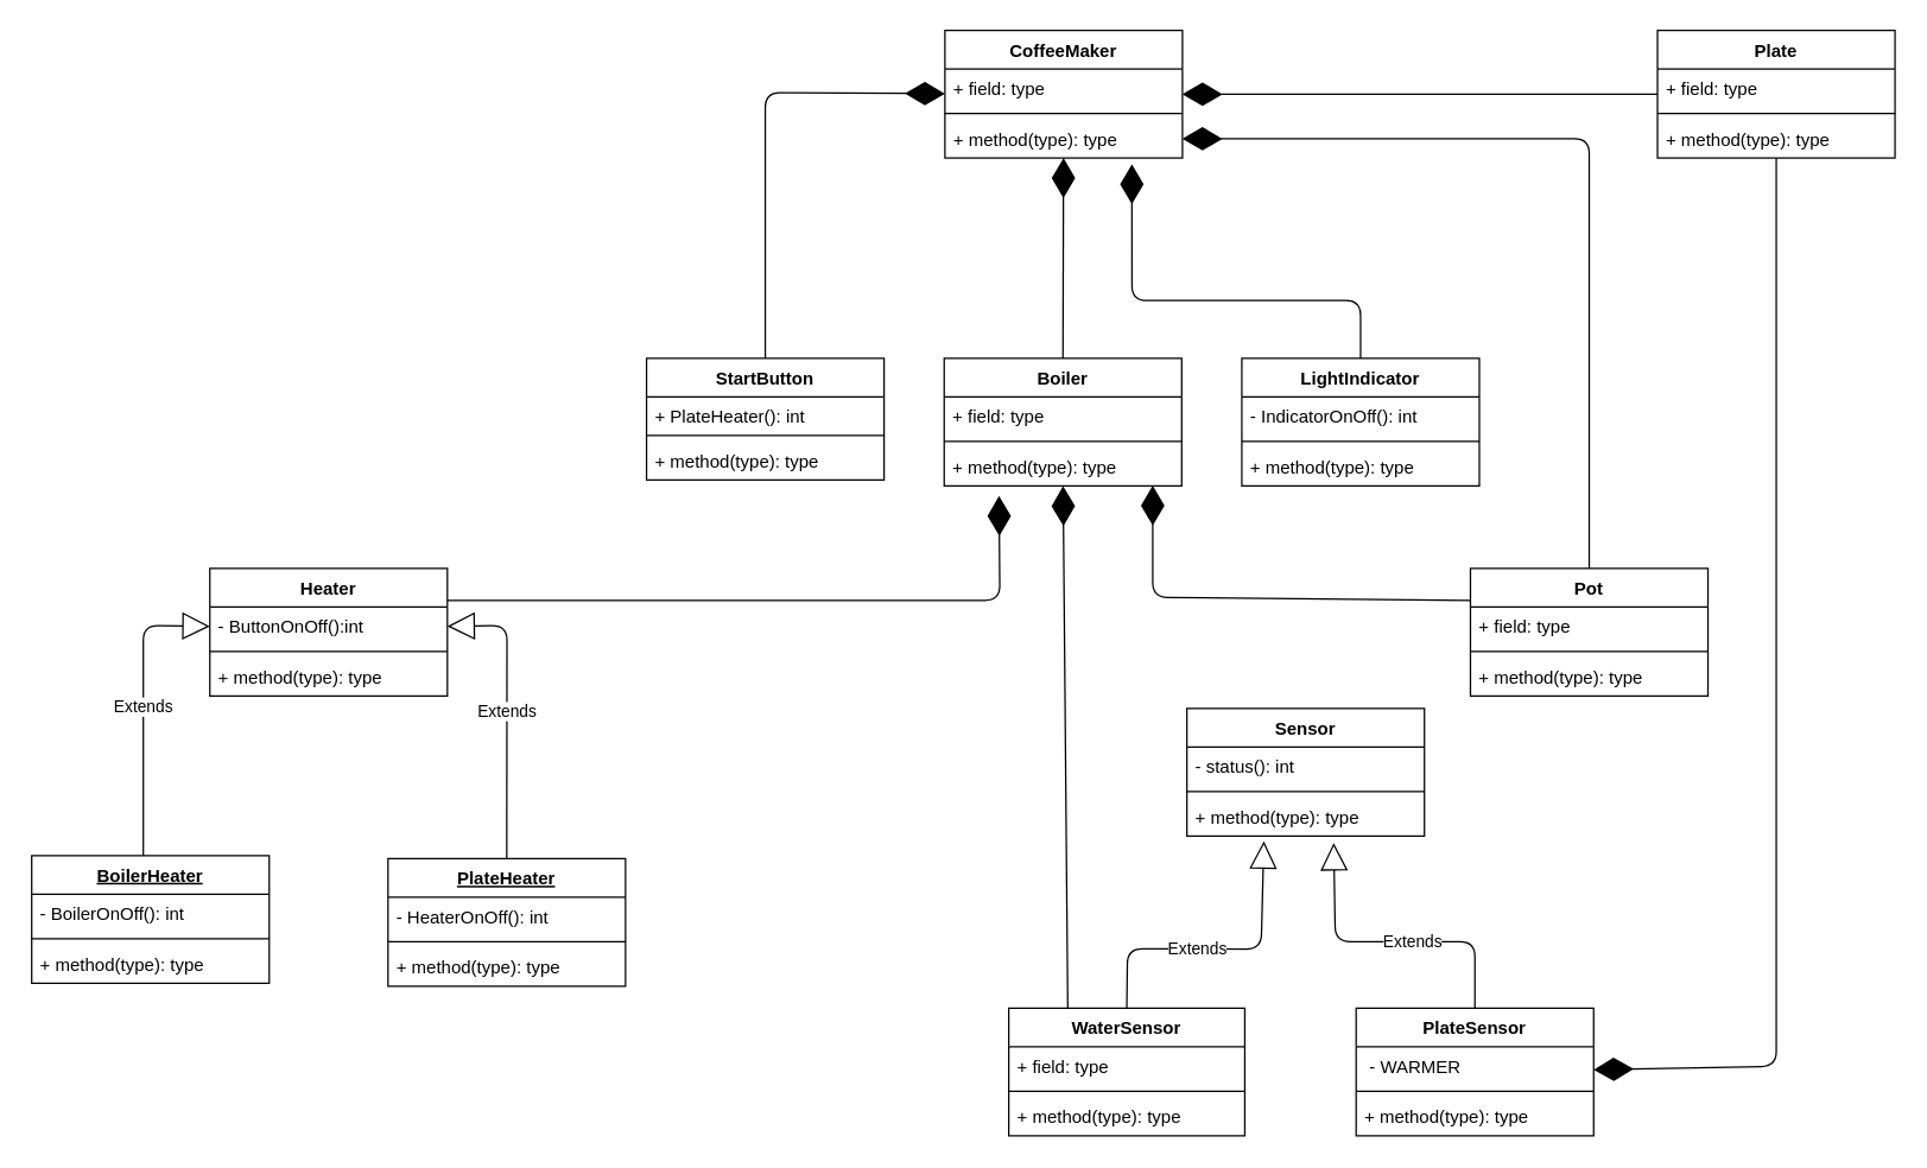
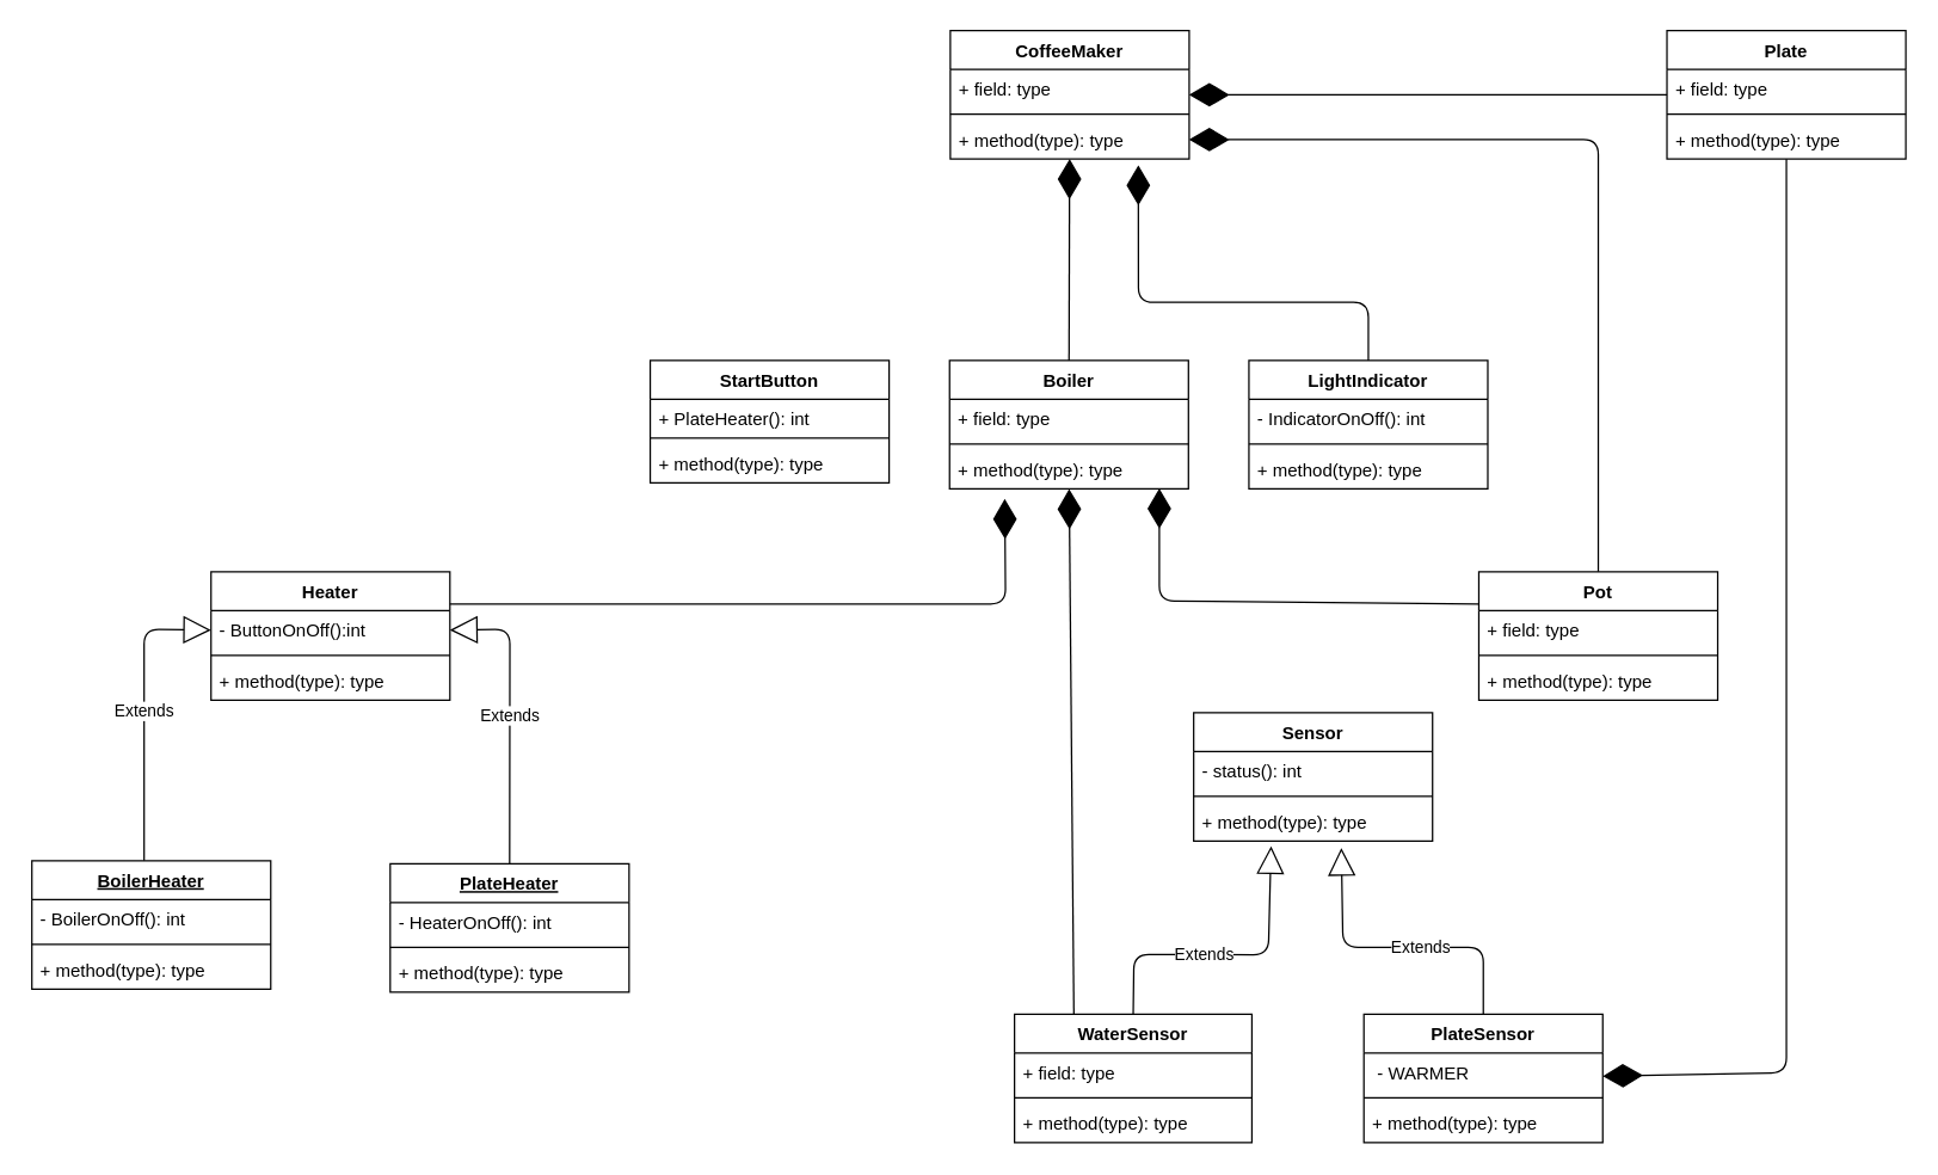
  <mxCell id="0" />
  <mxCell id="1" parent="0" />
  <mxCell id="2" value="CoffeeMaker" style="swimlane;fontStyle=1;align=center;verticalAlign=top;childLayout=stackLayout;horizontal=1;startSize=26;horizontalStack=0;resizeParent=1;resizeParentMax=0;resizeLast=0;collapsible=1;marginBottom=0;" parent="1" vertex="1"><mxGeometry x="636" y="20" width="160" height="86" as="geometry" /></mxCell>
  <mxCell id="3" value="+ field: type" style="text;strokeColor=none;fillColor=none;align=left;verticalAlign=top;spacingLeft=4;spacingRight=4;overflow=hidden;rotatable=0;points=[[0,0.5],[1,0.5]];portConstraint=eastwest;" parent="2" vertex="1"><mxGeometry y="26" width="160" height="26" as="geometry" /></mxCell>
  <mxCell id="4" value="" style="line;strokeWidth=1;fillColor=none;align=left;verticalAlign=middle;spacingTop=-1;spacingLeft=3;spacingRight=3;rotatable=0;labelPosition=right;points=[];portConstraint=eastwest;" parent="2" vertex="1"><mxGeometry y="52" width="160" height="8" as="geometry" /></mxCell>
  <mxCell id="5" value="+ method(type): type" style="text;strokeColor=none;fillColor=none;align=left;verticalAlign=top;spacingLeft=4;spacingRight=4;overflow=hidden;rotatable=0;points=[[0,0.5],[1,0.5]];portConstraint=eastwest;" parent="2" vertex="1"><mxGeometry y="60" width="160" height="26" as="geometry" /></mxCell>
  <mxCell id="6" value="Plate" style="swimlane;fontStyle=1;align=center;verticalAlign=top;childLayout=stackLayout;horizontal=1;startSize=26;horizontalStack=0;resizeParent=1;resizeParentMax=0;resizeLast=0;collapsible=1;marginBottom=0;" parent="1" vertex="1"><mxGeometry x="1116" y="20" width="160" height="86" as="geometry" /></mxCell>
  <mxCell id="7" value="+ field: type" style="text;strokeColor=none;fillColor=none;align=left;verticalAlign=top;spacingLeft=4;spacingRight=4;overflow=hidden;rotatable=0;points=[[0,0.5],[1,0.5]];portConstraint=eastwest;" parent="6" vertex="1"><mxGeometry y="26" width="160" height="26" as="geometry" /></mxCell>
  <mxCell id="8" value="" style="line;strokeWidth=1;fillColor=none;align=left;verticalAlign=middle;spacingTop=-1;spacingLeft=3;spacingRight=3;rotatable=0;labelPosition=right;points=[];portConstraint=eastwest;" parent="6" vertex="1"><mxGeometry y="52" width="160" height="8" as="geometry" /></mxCell>
  <mxCell id="9" value="+ method(type): type" style="text;strokeColor=none;fillColor=none;align=left;verticalAlign=top;spacingLeft=4;spacingRight=4;overflow=hidden;rotatable=0;points=[[0,0.5],[1,0.5]];portConstraint=eastwest;" parent="6" vertex="1"><mxGeometry y="60" width="160" height="26" as="geometry" /></mxCell>
  <mxCell id="10" value="Pot" style="swimlane;fontStyle=1;align=center;verticalAlign=top;childLayout=stackLayout;horizontal=1;startSize=26;horizontalStack=0;resizeParent=1;resizeParentMax=0;resizeLast=0;collapsible=1;marginBottom=0;" parent="1" vertex="1"><mxGeometry x="990" y="382.5" width="160" height="86" as="geometry" /></mxCell>
  <mxCell id="11" value="+ field: type" style="text;strokeColor=none;fillColor=none;align=left;verticalAlign=top;spacingLeft=4;spacingRight=4;overflow=hidden;rotatable=0;points=[[0,0.5],[1,0.5]];portConstraint=eastwest;" parent="10" vertex="1"><mxGeometry y="26" width="160" height="26" as="geometry" /></mxCell>
  <mxCell id="12" value="" style="line;strokeWidth=1;fillColor=none;align=left;verticalAlign=middle;spacingTop=-1;spacingLeft=3;spacingRight=3;rotatable=0;labelPosition=right;points=[];portConstraint=eastwest;" parent="10" vertex="1"><mxGeometry y="52" width="160" height="8" as="geometry" /></mxCell>
  <mxCell id="13" value="+ method(type): type" style="text;strokeColor=none;fillColor=none;align=left;verticalAlign=top;spacingLeft=4;spacingRight=4;overflow=hidden;rotatable=0;points=[[0,0.5],[1,0.5]];portConstraint=eastwest;" parent="10" vertex="1"><mxGeometry y="60" width="160" height="26" as="geometry" /></mxCell>
  <mxCell id="14" value="Heater" style="swimlane;fontStyle=1;align=center;verticalAlign=top;childLayout=stackLayout;horizontal=1;startSize=26;horizontalStack=0;resizeParent=1;resizeParentMax=0;resizeLast=0;collapsible=1;marginBottom=0;" parent="1" vertex="1"><mxGeometry x="140.833" y="382.5" width="160" height="86" as="geometry" /></mxCell>
  <mxCell id="15" value="- ButtonOnOff():int" style="text;strokeColor=none;fillColor=none;align=left;verticalAlign=top;spacingLeft=4;spacingRight=4;overflow=hidden;rotatable=0;points=[[0,0.5],[1,0.5]];portConstraint=eastwest;" parent="14" vertex="1"><mxGeometry y="26" width="160" height="26" as="geometry" /></mxCell>
  <mxCell id="16" value="" style="line;strokeWidth=1;fillColor=none;align=left;verticalAlign=middle;spacingTop=-1;spacingLeft=3;spacingRight=3;rotatable=0;labelPosition=right;points=[];portConstraint=eastwest;" parent="14" vertex="1"><mxGeometry y="52" width="160" height="8" as="geometry" /></mxCell>
  <mxCell id="17" value="+ method(type): type" style="text;strokeColor=none;fillColor=none;align=left;verticalAlign=top;spacingLeft=4;spacingRight=4;overflow=hidden;rotatable=0;points=[[0,0.5],[1,0.5]];portConstraint=eastwest;" parent="14" vertex="1"><mxGeometry y="60" width="160" height="26" as="geometry" /></mxCell>
  <mxCell id="18" value="StartButton" style="swimlane;fontStyle=1;align=center;verticalAlign=top;childLayout=stackLayout;horizontal=1;startSize=26;horizontalStack=0;resizeParent=1;resizeParentMax=0;resizeLast=0;collapsible=1;marginBottom=0;" parent="1" vertex="1"><mxGeometry x="435" y="241" width="160" height="82" as="geometry" /></mxCell>
  <mxCell id="19" value="+ PlateHeater(): int" style="text;strokeColor=none;fillColor=none;align=left;verticalAlign=top;spacingLeft=4;spacingRight=4;overflow=hidden;rotatable=0;points=[[0,0.5],[1,0.5]];portConstraint=eastwest;" parent="18" vertex="1"><mxGeometry y="26" width="160" height="22" as="geometry" /></mxCell>
  <mxCell id="20" value="" style="line;strokeWidth=1;fillColor=none;align=left;verticalAlign=middle;spacingTop=-1;spacingLeft=3;spacingRight=3;rotatable=0;labelPosition=right;points=[];portConstraint=eastwest;" parent="18" vertex="1"><mxGeometry y="48" width="160" height="8" as="geometry" /></mxCell>
  <mxCell id="21" value="+ method(type): type" style="text;strokeColor=none;fillColor=none;align=left;verticalAlign=top;spacingLeft=4;spacingRight=4;overflow=hidden;rotatable=0;points=[[0,0.5],[1,0.5]];portConstraint=eastwest;" parent="18" vertex="1"><mxGeometry y="56" width="160" height="26" as="geometry" /></mxCell>
  <mxCell id="22" value="LightIndicator" style="swimlane;fontStyle=1;align=center;verticalAlign=top;childLayout=stackLayout;horizontal=1;startSize=26;horizontalStack=0;resizeParent=1;resizeParentMax=0;resizeLast=0;collapsible=1;marginBottom=0;" parent="1" vertex="1"><mxGeometry x="836" y="241" width="160" height="86" as="geometry" /></mxCell>
  <mxCell id="23" value="- IndicatorOnOff(): int" style="text;strokeColor=none;fillColor=none;align=left;verticalAlign=top;spacingLeft=4;spacingRight=4;overflow=hidden;rotatable=0;points=[[0,0.5],[1,0.5]];portConstraint=eastwest;" parent="22" vertex="1"><mxGeometry y="26" width="160" height="26" as="geometry" /></mxCell>
  <mxCell id="24" value="" style="line;strokeWidth=1;fillColor=none;align=left;verticalAlign=middle;spacingTop=-1;spacingLeft=3;spacingRight=3;rotatable=0;labelPosition=right;points=[];portConstraint=eastwest;" parent="22" vertex="1"><mxGeometry y="52" width="160" height="8" as="geometry" /></mxCell>
  <mxCell id="25" value="+ method(type): type" style="text;strokeColor=none;fillColor=none;align=left;verticalAlign=top;spacingLeft=4;spacingRight=4;overflow=hidden;rotatable=0;points=[[0,0.5],[1,0.5]];portConstraint=eastwest;" parent="22" vertex="1"><mxGeometry y="60" width="160" height="26" as="geometry" /></mxCell>
  <mxCell id="26" value="BoilerHeater" style="swimlane;fontStyle=5;align=center;verticalAlign=top;childLayout=stackLayout;horizontal=1;startSize=26;horizontalStack=0;resizeParent=1;resizeParentMax=0;resizeLast=0;collapsible=1;marginBottom=0;" parent="1" vertex="1"><mxGeometry x="20.833" y="576" width="160" height="86" as="geometry" /></mxCell>
  <mxCell id="27" value="- BoilerOnOff(): int" style="text;strokeColor=none;fillColor=none;align=left;verticalAlign=top;spacingLeft=4;spacingRight=4;overflow=hidden;rotatable=0;points=[[0,0.5],[1,0.5]];portConstraint=eastwest;" parent="26" vertex="1"><mxGeometry y="26" width="160" height="26" as="geometry" /></mxCell>
  <mxCell id="28" value="" style="line;strokeWidth=1;fillColor=none;align=left;verticalAlign=middle;spacingTop=-1;spacingLeft=3;spacingRight=3;rotatable=0;labelPosition=right;points=[];portConstraint=eastwest;" parent="26" vertex="1"><mxGeometry y="52" width="160" height="8" as="geometry" /></mxCell>
  <mxCell id="29" value="+ method(type): type" style="text;strokeColor=none;fillColor=none;align=left;verticalAlign=top;spacingLeft=4;spacingRight=4;overflow=hidden;rotatable=0;points=[[0,0.5],[1,0.5]];portConstraint=eastwest;" parent="26" vertex="1"><mxGeometry y="60" width="160" height="26" as="geometry" /></mxCell>
  <mxCell id="30" value="PlateHeater" style="swimlane;fontStyle=5;align=center;verticalAlign=top;childLayout=stackLayout;horizontal=1;startSize=26;horizontalStack=0;resizeParent=1;resizeParentMax=0;resizeLast=0;collapsible=1;marginBottom=0;" parent="1" vertex="1"><mxGeometry x="260.833" y="578" width="160" height="86" as="geometry" /></mxCell>
  <mxCell id="31" value="- HeaterOnOff(): int" style="text;strokeColor=none;fillColor=none;align=left;verticalAlign=top;spacingLeft=4;spacingRight=4;overflow=hidden;rotatable=0;points=[[0,0.5],[1,0.5]];portConstraint=eastwest;" parent="30" vertex="1"><mxGeometry y="26" width="160" height="26" as="geometry" /></mxCell>
  <mxCell id="32" value="" style="line;strokeWidth=1;fillColor=none;align=left;verticalAlign=middle;spacingTop=-1;spacingLeft=3;spacingRight=3;rotatable=0;labelPosition=right;points=[];portConstraint=eastwest;" parent="30" vertex="1"><mxGeometry y="52" width="160" height="8" as="geometry" /></mxCell>
  <mxCell id="33" value="+ method(type): type" style="text;strokeColor=none;fillColor=none;align=left;verticalAlign=top;spacingLeft=4;spacingRight=4;overflow=hidden;rotatable=0;points=[[0,0.5],[1,0.5]];portConstraint=eastwest;" parent="30" vertex="1"><mxGeometry y="60" width="160" height="26" as="geometry" /></mxCell>
  <mxCell id="34" value="Extends" style="endArrow=block;endSize=16;endFill=0;html=1;exitX=0.5;exitY=0;exitDx=0;exitDy=0;entryX=1;entryY=0.5;entryDx=0;entryDy=0;" parent="1" source="30" edge="1" target="15"><mxGeometry width="160" relative="1" as="geometry"><mxPoint x="21" y="689" as="sourcePoint" /><mxPoint x="216" y="502" as="targetPoint" /><Array as="points"><mxPoint x="341" y="421" /></Array></mxGeometry></mxCell>
  <mxCell id="35" value="Extends" style="endArrow=block;endSize=16;endFill=0;html=1;entryX=0;entryY=0.5;entryDx=0;entryDy=0;" parent="1" target="15" edge="1"><mxGeometry width="160" relative="1" as="geometry"><mxPoint x="96" y="576" as="sourcePoint" /><mxPoint x="116" y="456" as="targetPoint" /><Array as="points"><mxPoint x="96" y="421" /></Array></mxGeometry></mxCell>
  <mxCell id="36" value="" style="endArrow=diamondThin;endFill=1;endSize=24;html=1;" parent="1" source="6" target="2" edge="1"><mxGeometry width="160" relative="1" as="geometry"><mxPoint x="1232" y="682" as="sourcePoint" /><mxPoint x="1392" y="682" as="targetPoint" /></mxGeometry></mxCell>
  <mxCell id="37" value="" style="endArrow=diamondThin;endFill=1;endSize=24;html=1;exitX=0.5;exitY=0;exitDx=0;exitDy=0;" parent="1" source="56" target="2" edge="1"><mxGeometry width="160" relative="1" as="geometry"><mxPoint x="1156" y="732" as="sourcePoint" /><mxPoint x="1316" y="732" as="targetPoint" /></mxGeometry></mxCell>
  <mxCell id="38" value="" style="endArrow=diamondThin;endFill=1;endSize=24;html=1;entryX=0.231;entryY=1.258;entryDx=0;entryDy=0;entryPerimeter=0;exitX=1;exitY=0.25;exitDx=0;exitDy=0;" parent="1" target="59" edge="1" source="14"><mxGeometry width="160" relative="1" as="geometry"><mxPoint x="395" y="512" as="sourcePoint" /><mxPoint x="555" y="512" as="targetPoint" /><Array as="points"><mxPoint x="673" y="404" /></Array></mxGeometry></mxCell>
  <mxCell id="39" value="" style="endArrow=diamondThin;endFill=1;endSize=24;html=1;exitX=0.5;exitY=0;exitDx=0;exitDy=0;entryX=0.787;entryY=1.161;entryDx=0;entryDy=0;entryPerimeter=0;" parent="1" source="22" target="5" edge="1"><mxGeometry width="160" relative="1" as="geometry"><mxPoint x="1026" y="402" as="sourcePoint" /><mxPoint x="1186" y="402" as="targetPoint" /><Array as="points"><mxPoint x="916" y="202" /><mxPoint x="762" y="202" /></Array></mxGeometry></mxCell>
- <mxCell id="40" value="" style="endArrow=diamondThin;endFill=1;endSize=24;html=1;exitX=0.5;exitY=0;exitDx=0;exitDy=0;" parent="1" source="18" target="2" edge="1"><mxGeometry width="160" relative="1" as="geometry"><mxPoint x="826" y="412" as="sourcePoint" /><mxPoint x="686" y="142" as="targetPoint" /><Array as="points"><mxPoint x="515" y="62" /></Array></mxGeometry></mxCell>
  <mxCell id="41" value="Sensor&#10;" style="swimlane;fontStyle=1;align=center;verticalAlign=top;childLayout=stackLayout;horizontal=1;startSize=26;horizontalStack=0;resizeParent=1;resizeParentMax=0;resizeLast=0;collapsible=1;marginBottom=0;" parent="1" vertex="1"><mxGeometry x="799" y="476.824" width="160" height="86" as="geometry" /></mxCell>
  <mxCell id="42" value="- status(): int" style="text;strokeColor=none;fillColor=none;align=left;verticalAlign=top;spacingLeft=4;spacingRight=4;overflow=hidden;rotatable=0;points=[[0,0.5],[1,0.5]];portConstraint=eastwest;" parent="41" vertex="1"><mxGeometry y="26" width="160" height="26" as="geometry" /></mxCell>
  <mxCell id="43" value="" style="line;strokeWidth=1;fillColor=none;align=left;verticalAlign=middle;spacingTop=-1;spacingLeft=3;spacingRight=3;rotatable=0;labelPosition=right;points=[];portConstraint=eastwest;" parent="41" vertex="1"><mxGeometry y="52" width="160" height="8" as="geometry" /></mxCell>
  <mxCell id="44" value="+ method(type): type" style="text;strokeColor=none;fillColor=none;align=left;verticalAlign=top;spacingLeft=4;spacingRight=4;overflow=hidden;rotatable=0;points=[[0,0.5],[1,0.5]];portConstraint=eastwest;" parent="41" vertex="1"><mxGeometry y="60" width="160" height="26" as="geometry" /></mxCell>
  <mxCell id="45" value="PlateSensor&#10;" style="swimlane;fontStyle=1;align=center;verticalAlign=top;childLayout=stackLayout;horizontal=1;startSize=26;horizontalStack=0;resizeParent=1;resizeParentMax=0;resizeLast=0;collapsible=1;marginBottom=0;" parent="1" vertex="1"><mxGeometry x="913" y="678.824" width="160" height="86" as="geometry" /></mxCell>
  <mxCell id="46" value=" - WARMER" style="text;strokeColor=none;fillColor=none;align=left;verticalAlign=top;spacingLeft=4;spacingRight=4;overflow=hidden;rotatable=0;points=[[0,0.5],[1,0.5]];portConstraint=eastwest;" parent="45" vertex="1"><mxGeometry y="26" width="160" height="26" as="geometry" /></mxCell>
  <mxCell id="47" value="" style="line;strokeWidth=1;fillColor=none;align=left;verticalAlign=middle;spacingTop=-1;spacingLeft=3;spacingRight=3;rotatable=0;labelPosition=right;points=[];portConstraint=eastwest;" parent="45" vertex="1"><mxGeometry y="52" width="160" height="8" as="geometry" /></mxCell>
  <mxCell id="48" value="+ method(type): type" style="text;strokeColor=none;fillColor=none;align=left;verticalAlign=top;spacingLeft=4;spacingRight=4;overflow=hidden;rotatable=0;points=[[0,0.5],[1,0.5]];portConstraint=eastwest;" parent="45" vertex="1"><mxGeometry y="60" width="160" height="26" as="geometry" /></mxCell>
  <mxCell id="49" value="WaterSensor&#10;" style="swimlane;fontStyle=1;align=center;verticalAlign=top;childLayout=stackLayout;horizontal=1;startSize=26;horizontalStack=0;resizeParent=1;resizeParentMax=0;resizeLast=0;collapsible=1;marginBottom=0;" parent="1" vertex="1"><mxGeometry x="679" y="678.824" width="159" height="86" as="geometry" /></mxCell>
  <mxCell id="50" value="+ field: type" style="text;strokeColor=none;fillColor=none;align=left;verticalAlign=top;spacingLeft=4;spacingRight=4;overflow=hidden;rotatable=0;points=[[0,0.5],[1,0.5]];portConstraint=eastwest;" parent="49" vertex="1"><mxGeometry y="26" width="159" height="26" as="geometry" /></mxCell>
  <mxCell id="51" value="" style="line;strokeWidth=1;fillColor=none;align=left;verticalAlign=middle;spacingTop=-1;spacingLeft=3;spacingRight=3;rotatable=0;labelPosition=right;points=[];portConstraint=eastwest;" parent="49" vertex="1"><mxGeometry y="52" width="159" height="8" as="geometry" /></mxCell>
  <mxCell id="52" value="+ method(type): type" style="text;strokeColor=none;fillColor=none;align=left;verticalAlign=top;spacingLeft=4;spacingRight=4;overflow=hidden;rotatable=0;points=[[0,0.5],[1,0.5]];portConstraint=eastwest;" parent="49" vertex="1"><mxGeometry y="60" width="159" height="26" as="geometry" /></mxCell>
  <mxCell id="53" value="Extends" style="endArrow=block;endSize=16;endFill=0;html=1;exitX=0.5;exitY=0;exitDx=0;exitDy=0;entryX=0.324;entryY=1.133;entryDx=0;entryDy=0;entryPerimeter=0;" parent="1" source="49" target="44" edge="1"><mxGeometry x="-0.142" width="160" relative="1" as="geometry"><mxPoint x="709" y="618.824" as="sourcePoint" /><mxPoint x="879" y="598.824" as="targetPoint" /><Array as="points"><mxPoint x="759" y="638.824" /><mxPoint x="849" y="639" /></Array><mxPoint as="offset" /></mxGeometry></mxCell>
  <mxCell id="54" value="Extends" style="endArrow=block;endSize=16;endFill=0;html=1;entryX=0.618;entryY=1.179;entryDx=0;entryDy=0;entryPerimeter=0;exitX=0.5;exitY=0;exitDx=0;exitDy=0;" parent="1" source="45" target="44" edge="1"><mxGeometry x="-0.15" width="160" relative="1" as="geometry"><mxPoint x="639" y="578.824" as="sourcePoint" /><mxPoint x="799" y="578.824" as="targetPoint" /><Array as="points"><mxPoint x="993" y="634" /><mxPoint x="899" y="634" /></Array><mxPoint as="offset" /></mxGeometry></mxCell>
  <mxCell id="55" value="" style="endArrow=diamondThin;endFill=1;endSize=24;html=1;" parent="1" source="6" target="45" edge="1"><mxGeometry width="160" relative="1" as="geometry"><mxPoint x="755.5" y="1195.5" as="sourcePoint" /><mxPoint x="556" y="822" as="targetPoint" /><Array as="points"><mxPoint x="1196" y="718" /></Array></mxGeometry></mxCell>
  <mxCell id="56" value="Boiler" style="swimlane;fontStyle=1;align=center;verticalAlign=top;childLayout=stackLayout;horizontal=1;startSize=26;horizontalStack=0;resizeParent=1;resizeParentMax=0;resizeLast=0;collapsible=1;marginBottom=0;" parent="1" vertex="1"><mxGeometry x="635.5" y="241" width="160" height="86" as="geometry" /></mxCell>
  <mxCell id="57" value="+ field: type" style="text;strokeColor=none;fillColor=none;align=left;verticalAlign=top;spacingLeft=4;spacingRight=4;overflow=hidden;rotatable=0;points=[[0,0.5],[1,0.5]];portConstraint=eastwest;" parent="56" vertex="1"><mxGeometry y="26" width="160" height="26" as="geometry" /></mxCell>
  <mxCell id="58" value="" style="line;strokeWidth=1;fillColor=none;align=left;verticalAlign=middle;spacingTop=-1;spacingLeft=3;spacingRight=3;rotatable=0;labelPosition=right;points=[];portConstraint=eastwest;" parent="56" vertex="1"><mxGeometry y="52" width="160" height="8" as="geometry" /></mxCell>
  <mxCell id="59" value="+ method(type): type" style="text;strokeColor=none;fillColor=none;align=left;verticalAlign=top;spacingLeft=4;spacingRight=4;overflow=hidden;rotatable=0;points=[[0,0.5],[1,0.5]];portConstraint=eastwest;" parent="56" vertex="1"><mxGeometry y="60" width="160" height="26" as="geometry" /></mxCell>
  <mxCell id="60" value="" style="endArrow=diamondThin;endFill=1;endSize=24;html=1;entryX=0.878;entryY=0.986;entryDx=0;entryDy=0;entryPerimeter=0;exitX=0;exitY=0.25;exitDx=0;exitDy=0;" edge="1" parent="1" source="10" target="59"><mxGeometry width="160" relative="1" as="geometry"><mxPoint x="996.059" y="620.765" as="sourcePoint" /><mxPoint x="724.294" y="110.176" as="targetPoint" /><Array as="points"><mxPoint x="776" y="402" /></Array></mxGeometry></mxCell>
  <mxCell id="61" value="" style="endArrow=diamondThin;endFill=1;endSize=24;html=1;entryX=1;entryY=0.5;entryDx=0;entryDy=0;exitX=0.5;exitY=0;exitDx=0;exitDy=0;" edge="1" parent="1" source="10" target="5"><mxGeometry width="160" relative="1" as="geometry"><mxPoint x="1036" y="252" as="sourcePoint" /><mxPoint x="1196" y="252" as="targetPoint" /><Array as="points"><mxPoint x="1070" y="93" /></Array></mxGeometry></mxCell>
  <mxCell id="62" value="" style="endArrow=diamondThin;endFill=1;endSize=24;html=1;exitX=0.25;exitY=0;exitDx=0;exitDy=0;" edge="1" parent="1" source="49" target="59"><mxGeometry width="160" relative="1" as="geometry"><mxPoint x="466" y="472" as="sourcePoint" /><mxPoint x="626" y="472" as="targetPoint" /><Array as="points" /></mxGeometry></mxCell>
